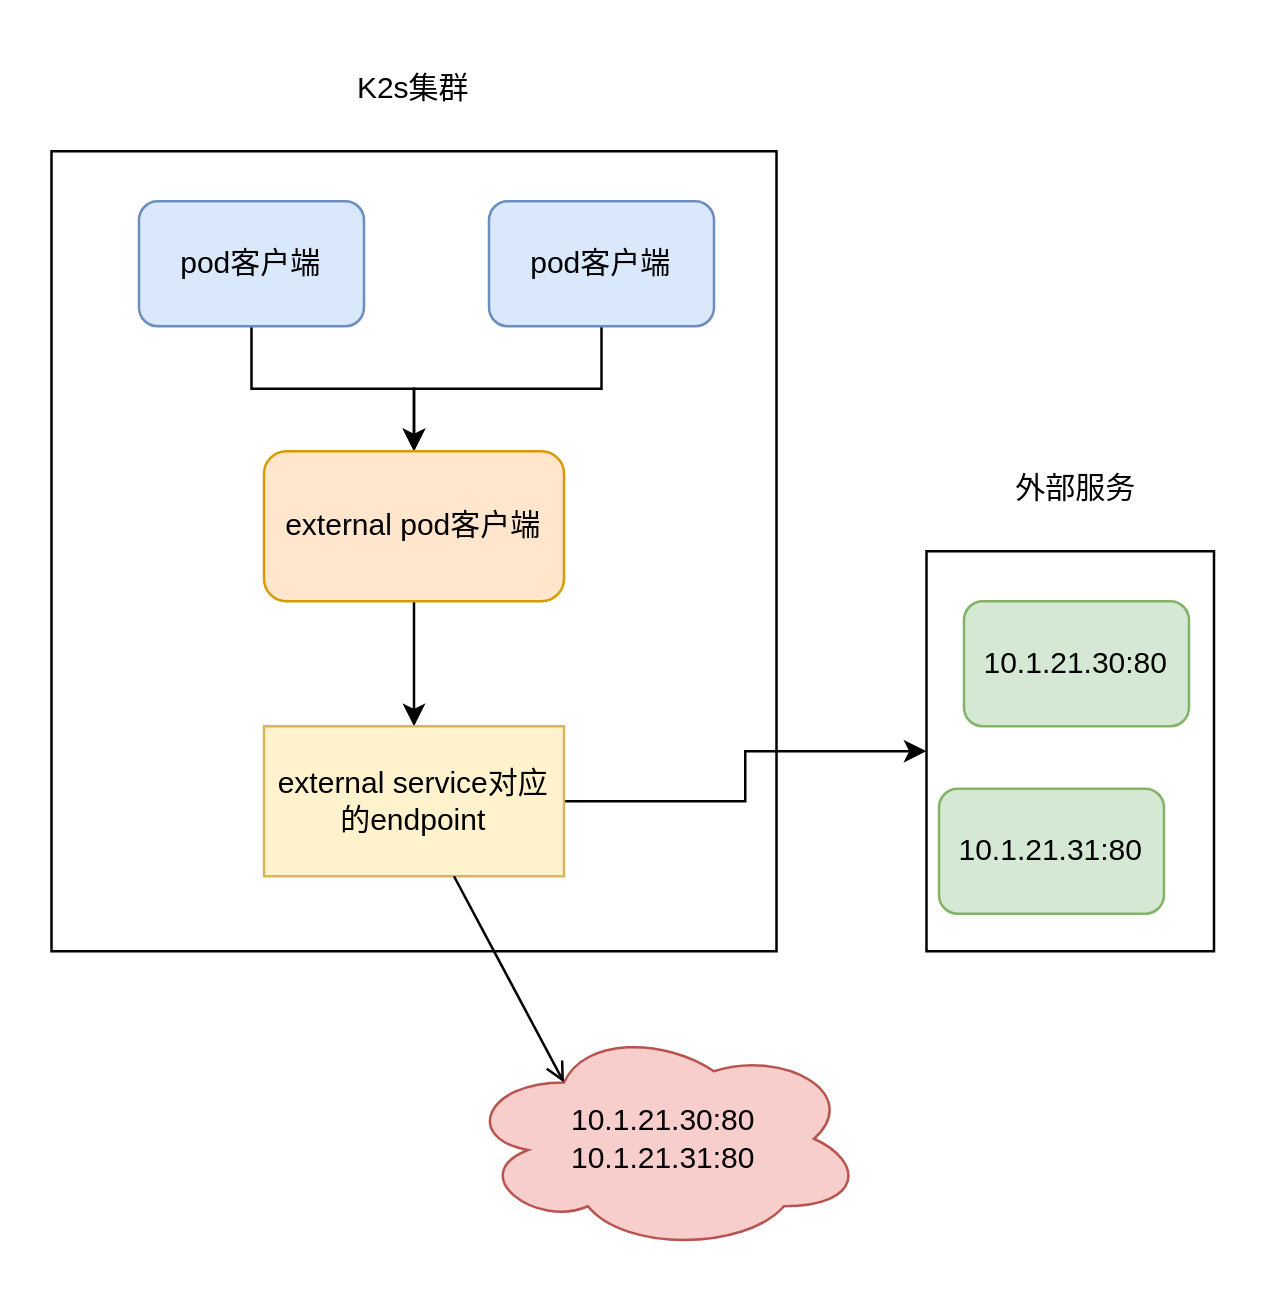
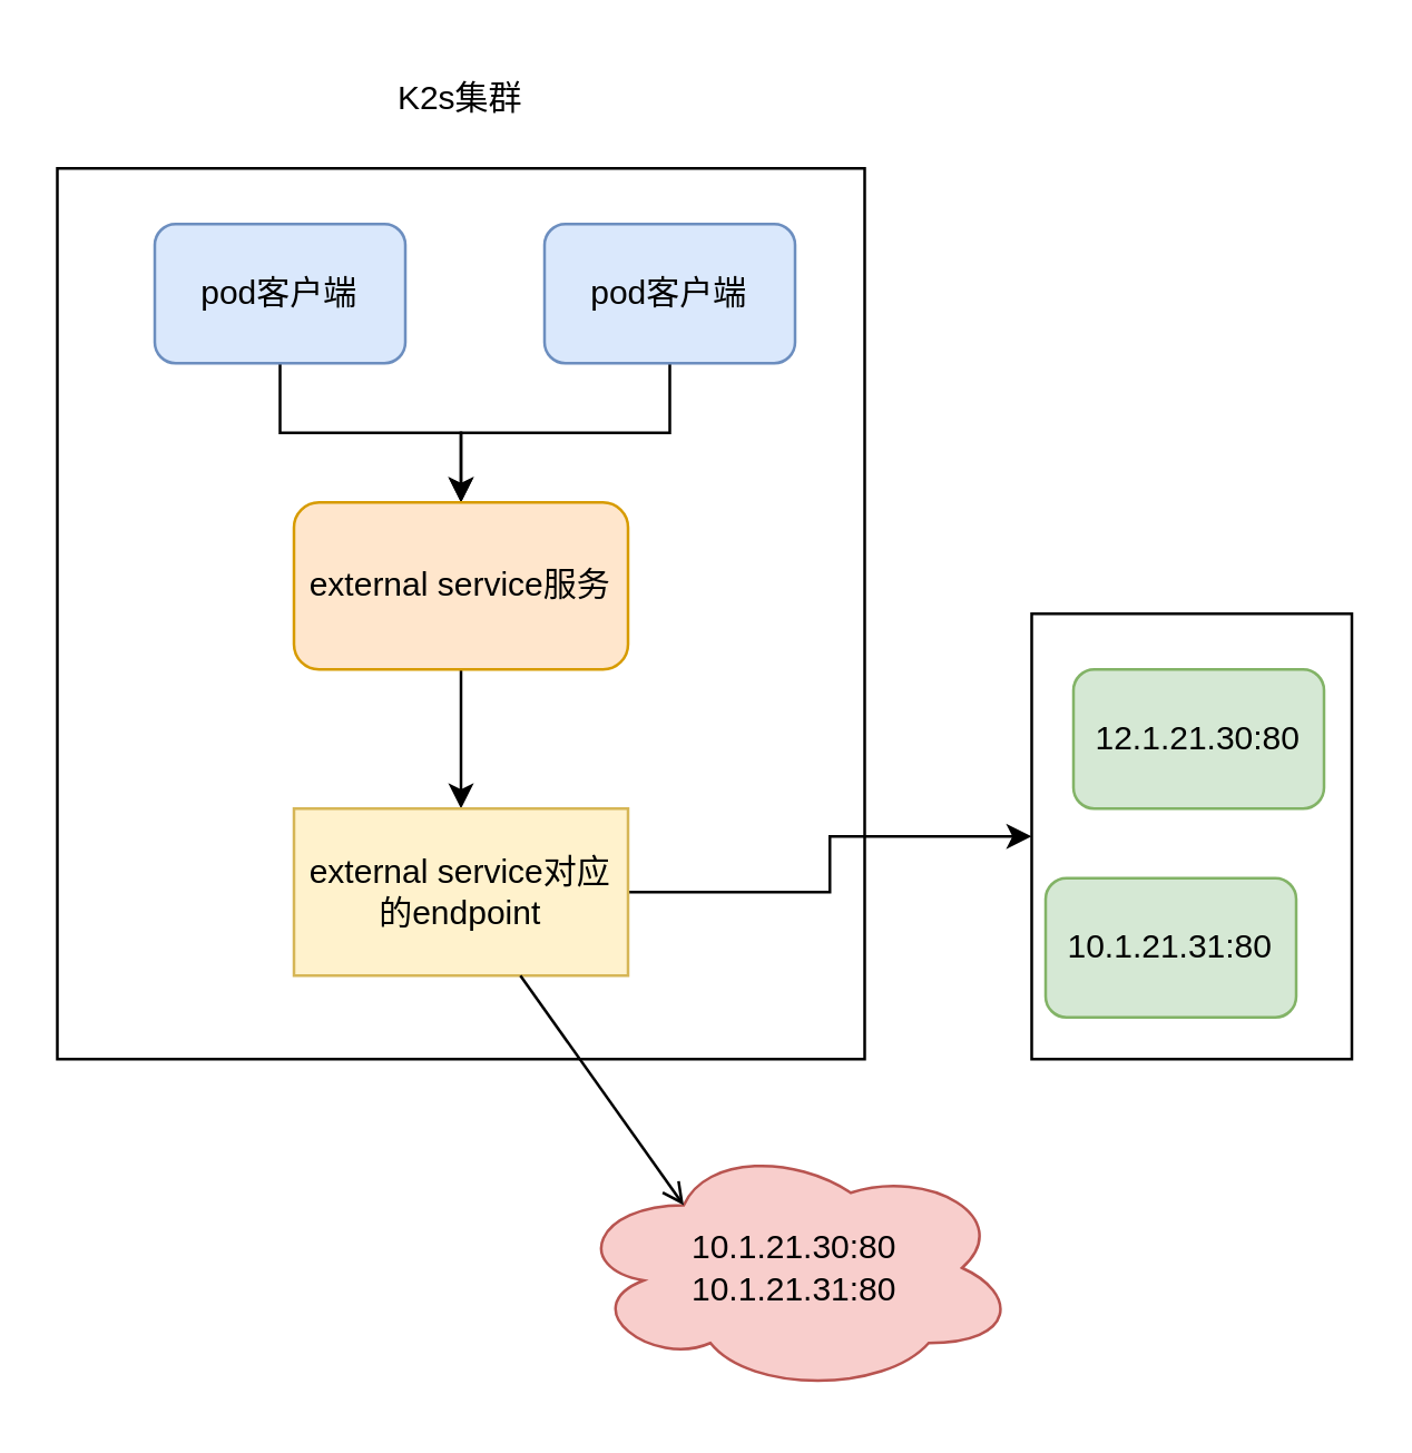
  <mxCell id="0" />
  <mxCell id="1" parent="0" />
  <mxCell id="2" value="" style="rounded=0;whiteSpace=wrap;html=1;" vertex="1" parent="1"><mxGeometry x="370" y="220" width="115" height="160" as="geometry" /></mxCell>
  <mxCell id="3" value="" style="rounded=0;whiteSpace=wrap;html=1;" vertex="1" parent="1"><mxGeometry x="20" y="60" width="290" height="320" as="geometry" /></mxCell>
  <mxCell id="4" style="edgeStyle=orthogonalEdgeStyle;rounded=0;orthogonalLoop=1;jettySize=auto;html=1;" edge="1" parent="1" source="5" target="9"><mxGeometry relative="1" as="geometry" /></mxCell>
  <mxCell id="5" value="pod客户端" style="rounded=1;whiteSpace=wrap;html=1;fillColor=#dae8fc;strokeColor=#6c8ebf;" vertex="1" parent="1"><mxGeometry x="55" y="80" width="90" height="50" as="geometry" /></mxCell>
  <mxCell id="6" style="edgeStyle=orthogonalEdgeStyle;rounded=0;orthogonalLoop=1;jettySize=auto;html=1;" edge="1" parent="1" source="7" target="9"><mxGeometry relative="1" as="geometry" /></mxCell>
  <mxCell id="7" value="pod客户端" style="rounded=1;whiteSpace=wrap;html=1;fillColor=#dae8fc;strokeColor=#6c8ebf;" vertex="1" parent="1"><mxGeometry x="195" y="80" width="90" height="50" as="geometry" /></mxCell>
  <mxCell id="8" value="" style="edgeStyle=orthogonalEdgeStyle;rounded=0;orthogonalLoop=1;jettySize=auto;html=1;" edge="1" parent="1" source="9" target="11"><mxGeometry relative="1" as="geometry" /></mxCell>
- <mxCell id="9" value="external pod客户端" style="rounded=1;whiteSpace=wrap;html=1;fillColor=#ffe6cc;strokeColor=#d79b00;" vertex="1" parent="1"><mxGeometry x="105" y="180" width="120" height="60" as="geometry" /></mxCell>
+ <mxCell id="9" value="external service服务" style="rounded=1;whiteSpace=wrap;html=1;fillColor=#ffe6cc;strokeColor=#d79b00;" vertex="1" parent="1"><mxGeometry x="105" y="180" width="120" height="60" as="geometry" /></mxCell>
  <mxCell id="10" style="edgeStyle=orthogonalEdgeStyle;rounded=0;orthogonalLoop=1;jettySize=auto;html=1;entryX=0;entryY=0.5;entryDx=0;entryDy=0;" edge="1" parent="1" source="11" target="2"><mxGeometry relative="1" as="geometry" /></mxCell>
  <mxCell id="11" value="external service对应的endpoint" style="whiteSpace=wrap;html=1;fillColor=#fff2cc;strokeColor=#d6b656;rounded=0;" vertex="1" parent="1"><mxGeometry x="105" y="290" width="120" height="60" as="geometry" /></mxCell>
- <mxCell id="12" value="10.1.21.30:80&lt;div&gt;10.1.21.31:80&lt;/div&gt;" style="ellipse;shape=cloud;whiteSpace=wrap;html=1;fillColor=#f8cecc;strokeColor=#b85450;" vertex="1" parent="1"><mxGeometry x="185" y="410" width="160" height="90" as="geometry" /></mxCell>
+ <mxCell id="12" value="10.1.21.30:80&lt;div&gt;10.1.21.31:80&lt;/div&gt;" style="ellipse;shape=cloud;whiteSpace=wrap;html=1;fillColor=#f8cecc;strokeColor=#b85450;" vertex="1" parent="1"><mxGeometry x="205" y="410" width="160" height="90" as="geometry" /></mxCell>
  <mxCell id="13" style="rounded=0;orthogonalLoop=1;jettySize=auto;html=1;entryX=0.25;entryY=0.25;entryDx=0;entryDy=0;entryPerimeter=0;endArrow=open;" edge="1" parent="1" source="11" target="12"><mxGeometry relative="1" as="geometry" /></mxCell>
- <mxCell id="14" value="10.1.21.30:80" style="rounded=1;whiteSpace=wrap;html=1;fillColor=#d5e8d4;strokeColor=#82b366;" vertex="1" parent="1"><mxGeometry x="385" y="240" width="90" height="50" as="geometry" /></mxCell>
+ <mxCell id="14" value="12.1.21.30:80" style="rounded=1;whiteSpace=wrap;html=1;fillColor=#d5e8d4;strokeColor=#82b366;" vertex="1" parent="1"><mxGeometry x="385" y="240" width="90" height="50" as="geometry" /></mxCell>
  <mxCell id="15" value="10.1.21.31:80" style="rounded=1;whiteSpace=wrap;html=1;fillColor=#d5e8d4;strokeColor=#82b366;" vertex="1" parent="1"><mxGeometry x="375" y="315" width="90" height="50" as="geometry" /></mxCell>
  <mxCell id="16" value="K2s集群" style="text;html=1;align=center;verticalAlign=middle;whiteSpace=wrap;rounded=0;" vertex="1" parent="1"><mxGeometry x="135" y="20" width="60" height="30" as="geometry" /></mxCell>
- <mxCell id="17" value="外部服务" style="text;html=1;align=center;verticalAlign=middle;whiteSpace=wrap;rounded=0;" vertex="1" parent="1"><mxGeometry x="400" y="180" width="60" height="30" as="geometry" /></mxCell>
